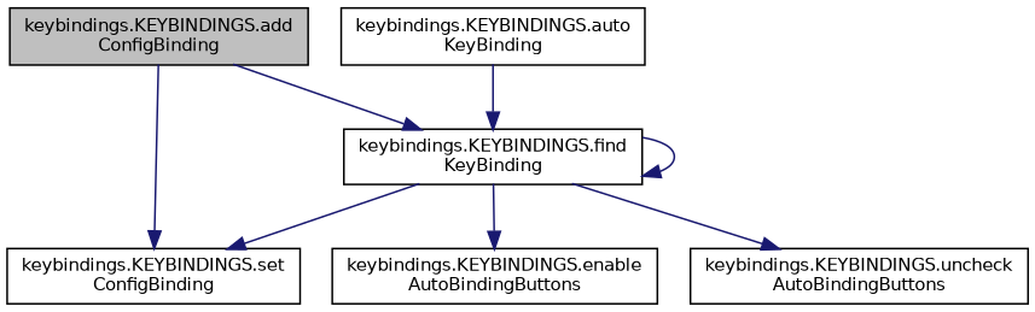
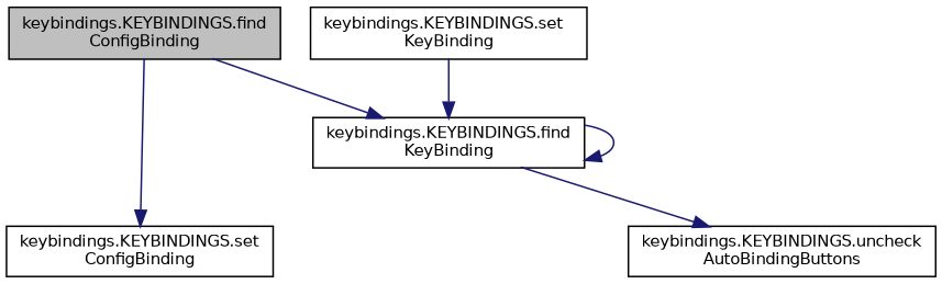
  digraph {
    rankdir=TB
    node [color=black fillcolor=white fontname=Helvetica fontsize=10 shape=record style=filled]
    edge [color=midnightblue fontname=Helvetica fontsize=10 labelfontname=Helvetica labelfontsize=10 style=solid]
-   n1 [fillcolor=grey75 fontcolor=black height=0.2 label="keybindings.KEYBINDINGS.add\lConfigBinding" width=0.4]
+   n1 [fillcolor=grey75 fontcolor=black height=0.2 label="keybindings.KEYBINDINGS.find\lConfigBinding" width=0.4]
    n2 [height=0.2 label="keybindings.KEYBINDINGS.set\lConfigBinding" width=0.4]
    n3 [height=0.2 label="keybindings.KEYBINDINGS.find\lKeyBinding" width=0.4]
-   n4 [height=0.2 label="keybindings.KEYBINDINGS.auto\lKeyBinding" width=0.4]
-   n5 [height=0.2 label="keybindings.KEYBINDINGS.enable\lAutoBindingButtons" width=0.4]
+   n4 [height=0.2 label="keybindings.KEYBINDINGS.set\lKeyBinding" width=0.4]
    n6 [height=0.2 label="keybindings.KEYBINDINGS.uncheck\lAutoBindingButtons" width=0.4]
    n1 -> n2
    n1 -> n3
-   n3 -> n2
    n3 -> n3
-   n3 -> n5
    n3 -> n6
    n4 -> n3
  }
